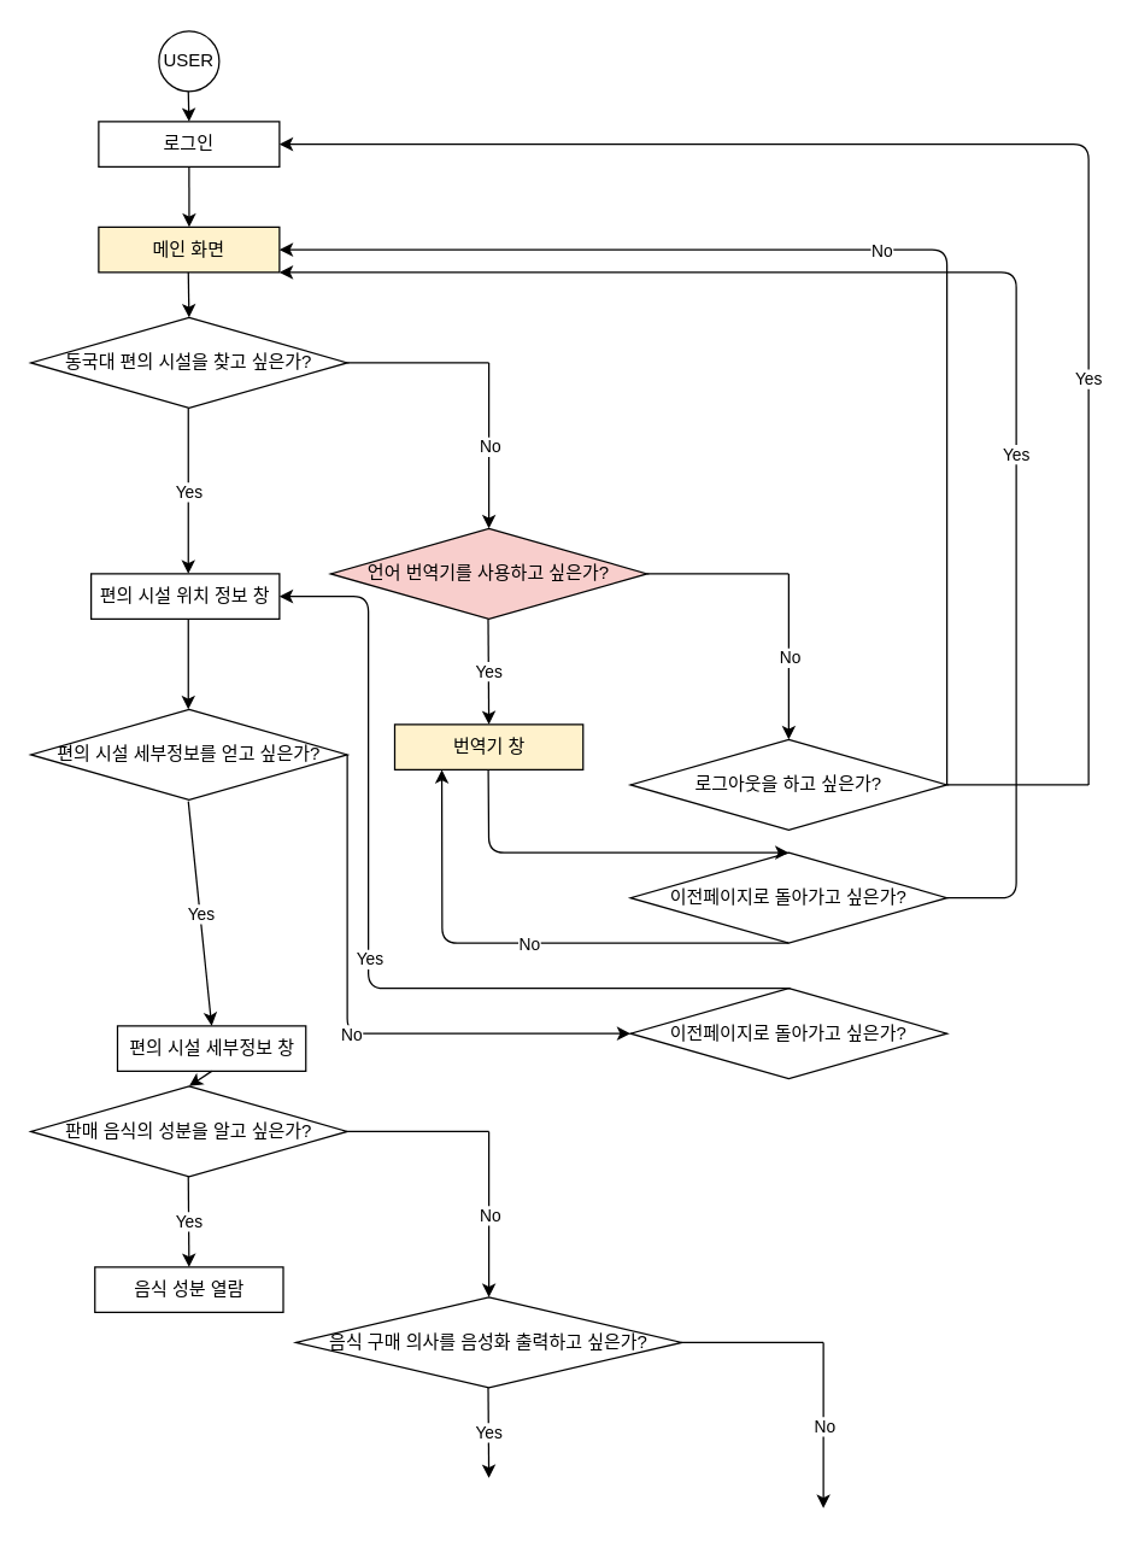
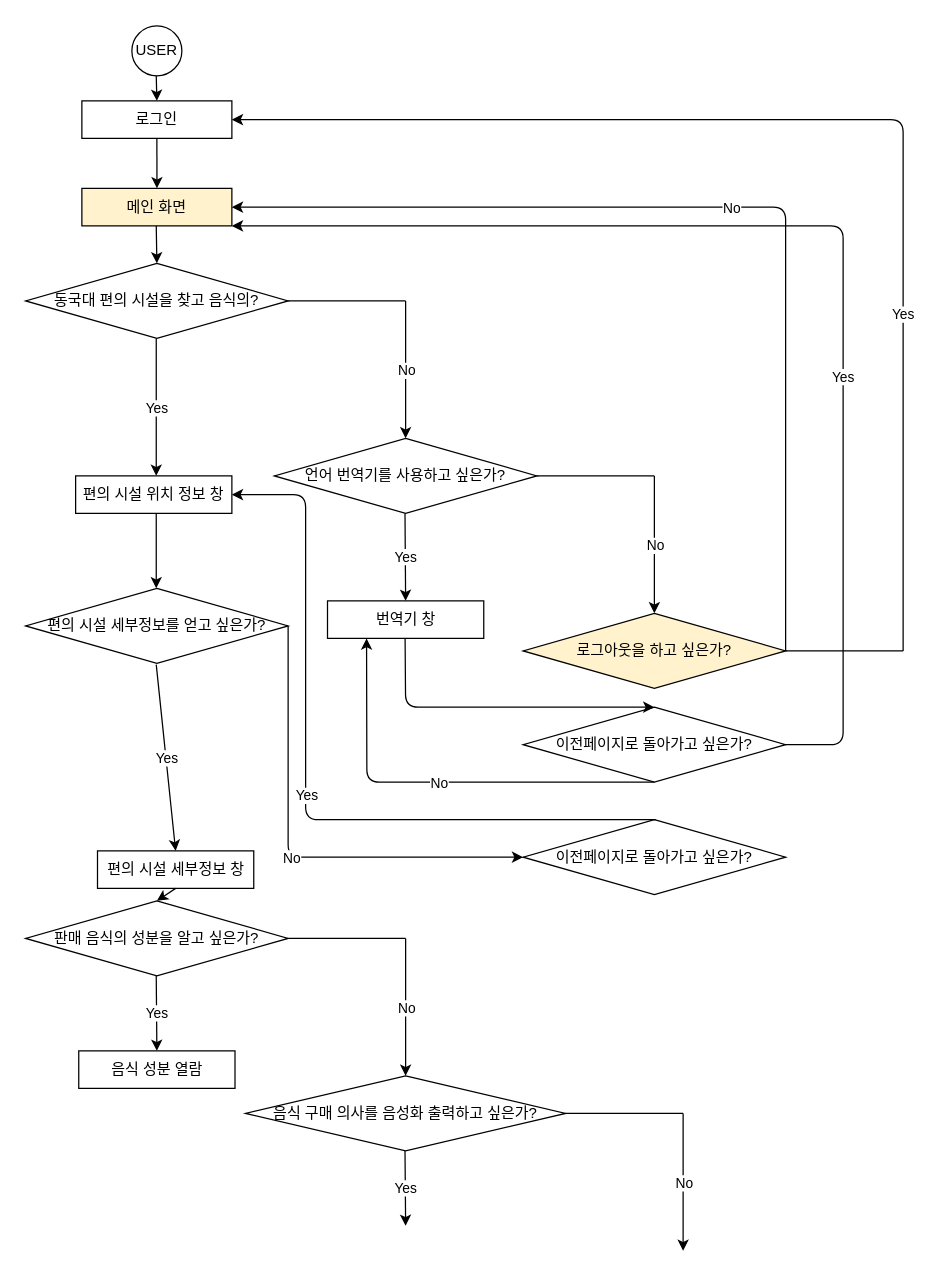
  <mxCell id="0" />
  <mxCell id="1" parent="0" />
  <mxCell id="2" value="USER" style="ellipse;whiteSpace=wrap;html=1;aspect=fixed;" vertex="1" parent="1"><mxGeometry x="105" y="20" width="40" height="40" as="geometry" /></mxCell>
  <mxCell id="3" value="로그인" style="rounded=0;whiteSpace=wrap;html=1;" vertex="1" parent="1"><mxGeometry x="65" y="80" width="120" height="30" as="geometry" /></mxCell>
- <mxCell id="4" value="동국대 편의 시설을 찾고 싶은가?" style="rhombus;whiteSpace=wrap;html=1;" vertex="1" parent="1"><mxGeometry x="20" y="210" width="210" height="60" as="geometry" /></mxCell>
+ <mxCell id="4" value="동국대 편의 시설을 찾고 음식의?" style="rhombus;whiteSpace=wrap;html=1;" vertex="1" parent="1"><mxGeometry x="20" y="210" width="210" height="60" as="geometry" /></mxCell>
  <mxCell id="5" value="" style="endArrow=classic;html=1;" edge="1" parent="1"><mxGeometry relative="1" as="geometry"><mxPoint x="124.5" y="270" as="sourcePoint" /><mxPoint x="124.5" y="380" as="targetPoint" /></mxGeometry></mxCell>
  <mxCell id="6" value="Yes" style="edgeLabel;resizable=0;html=1;align=center;verticalAlign=middle;" connectable="0" vertex="1" parent="5"><mxGeometry relative="1" as="geometry" /></mxCell>
  <mxCell id="7" value="" style="endArrow=none;html=1;exitX=1;exitY=0.5;exitDx=0;exitDy=0;" edge="1" parent="1" source="4"><mxGeometry width="50" height="50" relative="1" as="geometry"><mxPoint x="234" y="239.5" as="sourcePoint" /><mxPoint x="324" y="240" as="targetPoint" /></mxGeometry></mxCell>
  <mxCell id="8" value="" style="endArrow=classic;html=1;" edge="1" parent="1"><mxGeometry relative="1" as="geometry"><mxPoint x="324" y="240" as="sourcePoint" /><mxPoint x="324" y="350" as="targetPoint" /></mxGeometry></mxCell>
  <mxCell id="9" value="No" style="edgeLabel;resizable=0;html=1;align=center;verticalAlign=middle;" connectable="0" vertex="1" parent="8"><mxGeometry relative="1" as="geometry" /></mxCell>
  <mxCell id="10" value="편의 시설 세부정보를 얻고 싶은가?" style="rhombus;whiteSpace=wrap;html=1;" vertex="1" parent="1"><mxGeometry x="20" y="470" width="210" height="60" as="geometry" /></mxCell>
- <mxCell id="11" value="언어 번역기를 사용하고 싶은가?" style="rhombus;whiteSpace=wrap;html=1;fillColor=#f8cecc;" vertex="1" parent="1"><mxGeometry x="219" y="350" width="210" height="60" as="geometry" /></mxCell>
+ <mxCell id="11" value="언어 번역기를 사용하고 싶은가?" style="rhombus;whiteSpace=wrap;html=1;" vertex="1" parent="1"><mxGeometry x="219" y="350" width="210" height="60" as="geometry" /></mxCell>
  <mxCell id="12" value="편의 시설 위치 정보 창" style="rounded=0;whiteSpace=wrap;html=1;" vertex="1" parent="1"><mxGeometry x="60" y="380" width="125" height="30" as="geometry" /></mxCell>
  <mxCell id="13" value="" style="endArrow=classic;html=1;" edge="1" parent="1"><mxGeometry width="50" height="50" relative="1" as="geometry"><mxPoint x="124.5" y="60" as="sourcePoint" /><mxPoint x="125" y="80" as="targetPoint" /></mxGeometry></mxCell>
  <mxCell id="14" value="" style="endArrow=classic;html=1;entryX=0.5;entryY=0;entryDx=0;entryDy=0;" edge="1" parent="1" target="4"><mxGeometry width="50" height="50" relative="1" as="geometry"><mxPoint x="124.5" y="180" as="sourcePoint" /><mxPoint x="125" y="200" as="targetPoint" /></mxGeometry></mxCell>
  <mxCell id="15" value="" style="endArrow=classic;html=1;" edge="1" parent="1"><mxGeometry width="50" height="50" relative="1" as="geometry"><mxPoint x="124.5" y="410" as="sourcePoint" /><mxPoint x="124.5" y="470" as="targetPoint" /></mxGeometry></mxCell>
  <mxCell id="16" value="" style="endArrow=classic;html=1;" edge="1" parent="1"><mxGeometry relative="1" as="geometry"><mxPoint x="323.5" y="410" as="sourcePoint" /><mxPoint x="324" y="480" as="targetPoint" /></mxGeometry></mxCell>
  <mxCell id="17" value="Yes" style="edgeLabel;resizable=0;html=1;align=center;verticalAlign=middle;" connectable="0" vertex="1" parent="16"><mxGeometry relative="1" as="geometry" /></mxCell>
  <mxCell id="18" value="" style="endArrow=none;html=1;exitX=1;exitY=0.5;exitDx=0;exitDy=0;" edge="1" parent="1"><mxGeometry width="50" height="50" relative="1" as="geometry"><mxPoint x="429" y="380" as="sourcePoint" /><mxPoint x="523" y="380" as="targetPoint" /></mxGeometry></mxCell>
  <mxCell id="19" value="" style="endArrow=classic;html=1;" edge="1" parent="1"><mxGeometry relative="1" as="geometry"><mxPoint x="523" y="380" as="sourcePoint" /><mxPoint x="523" y="490" as="targetPoint" /></mxGeometry></mxCell>
  <mxCell id="20" value="No" style="edgeLabel;resizable=0;html=1;align=center;verticalAlign=middle;" connectable="0" vertex="1" parent="19"><mxGeometry relative="1" as="geometry" /></mxCell>
- <mxCell id="21" value="로그아웃을 하고 싶은가?" style="rhombus;whiteSpace=wrap;html=1;" vertex="1" parent="1"><mxGeometry x="418" y="490" width="210" height="60" as="geometry" /></mxCell>
+ <mxCell id="21" value="로그아웃을 하고 싶은가?" style="rhombus;whiteSpace=wrap;html=1;fillColor=#fff2cc;" vertex="1" parent="1"><mxGeometry x="418" y="490" width="210" height="60" as="geometry" /></mxCell>
  <mxCell id="22" value="" style="endArrow=classic;html=1;entryX=0.5;entryY=0;entryDx=0;entryDy=0;" edge="1" parent="1" target="24"><mxGeometry relative="1" as="geometry"><mxPoint x="124.5" y="531" as="sourcePoint" /><mxPoint x="124.5" y="641" as="targetPoint" /></mxGeometry></mxCell>
  <mxCell id="23" value="Yes" style="edgeLabel;resizable=0;html=1;align=center;verticalAlign=middle;" connectable="0" vertex="1" parent="22"><mxGeometry relative="1" as="geometry" /></mxCell>
  <mxCell id="24" value="편의 시설 세부정보 창" style="rounded=0;whiteSpace=wrap;html=1;" vertex="1" parent="1"><mxGeometry x="77.5" y="680" width="125" height="30" as="geometry" /></mxCell>
  <mxCell id="25" value="" style="endArrow=classic;html=1;exitX=1;exitY=0.5;exitDx=0;exitDy=0;entryX=0;entryY=0.5;entryDx=0;entryDy=0;" edge="1" parent="1" source="10" target="55"><mxGeometry relative="1" as="geometry"><mxPoint x="269" y="500" as="sourcePoint" /><mxPoint x="254" y="640" as="targetPoint" /><Array as="points"><mxPoint x="230" y="685" /></Array></mxGeometry></mxCell>
  <mxCell id="26" value="No" style="edgeLabel;resizable=0;html=1;align=center;verticalAlign=middle;" connectable="0" vertex="1" parent="25"><mxGeometry relative="1" as="geometry" /></mxCell>
  <mxCell id="27" value="이전페이지로 돌아가고 싶은가?" style="rhombus;whiteSpace=wrap;html=1;" vertex="1" parent="1"><mxGeometry x="418" y="565" width="210" height="60" as="geometry" /></mxCell>
  <mxCell id="28" value="판매 음식의 성분을 알고 싶은가?" style="rhombus;whiteSpace=wrap;html=1;" vertex="1" parent="1"><mxGeometry x="20" y="720" width="210" height="60" as="geometry" /></mxCell>
  <mxCell id="29" value="" style="endArrow=classic;html=1;exitX=0.5;exitY=1;exitDx=0;exitDy=0;" edge="1" parent="1" source="24"><mxGeometry width="50" height="50" relative="1" as="geometry"><mxPoint x="124.5" y="670" as="sourcePoint" /><mxPoint x="125" y="720" as="targetPoint" /></mxGeometry></mxCell>
  <mxCell id="30" value="음식 성분 열람" style="rounded=0;whiteSpace=wrap;html=1;" vertex="1" parent="1"><mxGeometry x="62.5" y="840" width="125" height="30" as="geometry" /></mxCell>
  <mxCell id="31" value="" style="endArrow=classic;html=1;" edge="1" parent="1"><mxGeometry relative="1" as="geometry"><mxPoint x="124.5" y="780" as="sourcePoint" /><mxPoint x="125" y="840" as="targetPoint" /></mxGeometry></mxCell>
  <mxCell id="32" value="Yes" style="edgeLabel;resizable=0;html=1;align=center;verticalAlign=middle;" connectable="0" vertex="1" parent="31"><mxGeometry relative="1" as="geometry" /></mxCell>
  <mxCell id="33" value="" style="endArrow=none;html=1;exitX=1;exitY=0.5;exitDx=0;exitDy=0;" edge="1" parent="1"><mxGeometry width="50" height="50" relative="1" as="geometry"><mxPoint x="230" y="750" as="sourcePoint" /><mxPoint x="324" y="750" as="targetPoint" /></mxGeometry></mxCell>
  <mxCell id="34" value="" style="endArrow=classic;html=1;" edge="1" parent="1"><mxGeometry relative="1" as="geometry"><mxPoint x="324" y="750" as="sourcePoint" /><mxPoint x="324" y="860" as="targetPoint" /></mxGeometry></mxCell>
  <mxCell id="35" value="No" style="edgeLabel;resizable=0;html=1;align=center;verticalAlign=middle;" connectable="0" vertex="1" parent="34"><mxGeometry relative="1" as="geometry" /></mxCell>
  <mxCell id="36" value="음식 구매 의사를 음성화 출력하고 싶은가?" style="rhombus;whiteSpace=wrap;html=1;" vertex="1" parent="1"><mxGeometry x="196" y="860" width="256" height="60" as="geometry" /></mxCell>
  <mxCell id="37" value="" style="endArrow=classic;html=1;" edge="1" parent="1"><mxGeometry relative="1" as="geometry"><mxPoint x="323.5" y="920" as="sourcePoint" /><mxPoint x="324" y="980" as="targetPoint" /></mxGeometry></mxCell>
  <mxCell id="38" value="Yes" style="edgeLabel;resizable=0;html=1;align=center;verticalAlign=middle;" connectable="0" vertex="1" parent="37"><mxGeometry relative="1" as="geometry" /></mxCell>
  <mxCell id="39" value="" style="endArrow=none;html=1;exitX=1;exitY=0.5;exitDx=0;exitDy=0;" edge="1" parent="1"><mxGeometry width="50" height="50" relative="1" as="geometry"><mxPoint x="452" y="890" as="sourcePoint" /><mxPoint x="546" y="890" as="targetPoint" /></mxGeometry></mxCell>
  <mxCell id="40" value="" style="endArrow=classic;html=1;" edge="1" parent="1"><mxGeometry relative="1" as="geometry"><mxPoint x="546" y="890" as="sourcePoint" /><mxPoint x="546" y="1000" as="targetPoint" /></mxGeometry></mxCell>
  <mxCell id="41" value="No" style="edgeLabel;resizable=0;html=1;align=center;verticalAlign=middle;" connectable="0" vertex="1" parent="40"><mxGeometry relative="1" as="geometry" /></mxCell>
  <mxCell id="42" value="" style="endArrow=none;html=1;exitX=1;exitY=0.5;exitDx=0;exitDy=0;" edge="1" parent="1"><mxGeometry width="50" height="50" relative="1" as="geometry"><mxPoint x="628" y="520" as="sourcePoint" /><mxPoint x="722" y="520" as="targetPoint" /></mxGeometry></mxCell>
  <mxCell id="43" value="" style="endArrow=classic;html=1;entryX=1;entryY=0.5;entryDx=0;entryDy=0;" edge="1" parent="1" target="3"><mxGeometry relative="1" as="geometry"><mxPoint x="722" y="520" as="sourcePoint" /><mxPoint x="722" y="80" as="targetPoint" /><Array as="points"><mxPoint x="722" y="95" /></Array></mxGeometry></mxCell>
  <mxCell id="44" value="Yes" style="edgeLabel;resizable=0;html=1;align=center;verticalAlign=middle;" connectable="0" vertex="1" parent="43"><mxGeometry relative="1" as="geometry"><mxPoint x="55.83" y="155" as="offset" /></mxGeometry></mxCell>
  <mxCell id="45" value="" style="endArrow=classic;html=1;entryX=1;entryY=0.5;entryDx=0;entryDy=0;" edge="1" parent="1" target="47"><mxGeometry relative="1" as="geometry"><mxPoint x="628" y="520" as="sourcePoint" /><mxPoint x="629" y="260" as="targetPoint" /><Array as="points"><mxPoint x="628" y="165" /></Array></mxGeometry></mxCell>
  <mxCell id="46" value="No" style="edgeLabel;resizable=0;html=1;align=center;verticalAlign=middle;" connectable="0" vertex="1" parent="45"><mxGeometry relative="1" as="geometry" /></mxCell>
  <mxCell id="47" value="메인 화면" style="rounded=0;whiteSpace=wrap;html=1;fillColor=#fff2cc;" vertex="1" parent="1"><mxGeometry x="65" y="150" width="120" height="30" as="geometry" /></mxCell>
  <mxCell id="48" value="" style="endArrow=classic;html=1;entryX=0.5;entryY=0;entryDx=0;entryDy=0;exitX=0.5;exitY=1;exitDx=0;exitDy=0;" edge="1" parent="1" source="3"><mxGeometry width="50" height="50" relative="1" as="geometry"><mxPoint x="124.58" y="120" as="sourcePoint" /><mxPoint x="125.08" y="150" as="targetPoint" /></mxGeometry></mxCell>
- <mxCell id="49" value="번역기 창" style="rounded=0;whiteSpace=wrap;html=1;fillColor=#fff2cc;" vertex="1" parent="1"><mxGeometry x="261.5" y="480" width="125" height="30" as="geometry" /></mxCell>
+ <mxCell id="49" value="번역기 창" style="rounded=0;whiteSpace=wrap;html=1;" vertex="1" parent="1"><mxGeometry x="261.5" y="480" width="125" height="30" as="geometry" /></mxCell>
  <mxCell id="50" value="" style="endArrow=classic;html=1;entryX=0.5;entryY=0;entryDx=0;entryDy=0;" edge="1" parent="1" target="27"><mxGeometry width="50" height="50" relative="1" as="geometry"><mxPoint x="323.58" y="510" as="sourcePoint" /><mxPoint x="323.58" y="580" as="targetPoint" /><Array as="points"><mxPoint x="324" y="565" /></Array></mxGeometry></mxCell>
  <mxCell id="51" value="" style="endArrow=classic;html=1;entryX=1;entryY=1;entryDx=0;entryDy=0;" edge="1" parent="1" target="47"><mxGeometry width="50" height="50" relative="1" as="geometry"><mxPoint x="628" y="595" as="sourcePoint" /><mxPoint x="678" y="545" as="targetPoint" /><Array as="points"><mxPoint x="674" y="595" /><mxPoint x="674" y="180" /></Array></mxGeometry></mxCell>
  <mxCell id="52" value="Yes" style="edgeLabel;resizable=0;html=1;align=center;verticalAlign=middle;" connectable="0" vertex="1" parent="1"><mxGeometry x="673.997" y="300" as="geometry" /></mxCell>
  <mxCell id="53" value="" style="endArrow=classic;html=1;entryX=0.25;entryY=1;entryDx=0;entryDy=0;exitX=0.5;exitY=1;exitDx=0;exitDy=0;" edge="1" parent="1" source="27" target="49"><mxGeometry relative="1" as="geometry"><mxPoint x="324" y="630" as="sourcePoint" /><mxPoint x="424" y="630" as="targetPoint" /><Array as="points"><mxPoint x="293" y="625" /></Array></mxGeometry></mxCell>
  <mxCell id="54" value="No" style="edgeLabel;resizable=0;html=1;align=center;verticalAlign=middle;" connectable="0" vertex="1" parent="53"><mxGeometry relative="1" as="geometry" /></mxCell>
  <mxCell id="55" value="이전페이지로 돌아가고 싶은가?" style="rhombus;whiteSpace=wrap;html=1;" vertex="1" parent="1"><mxGeometry x="418" y="655" width="210" height="60" as="geometry" /></mxCell>
  <mxCell id="56" value="" style="endArrow=classic;html=1;entryX=1;entryY=0.5;entryDx=0;entryDy=0;" edge="1" parent="1" target="12"><mxGeometry relative="1" as="geometry"><mxPoint x="524" y="655" as="sourcePoint" /><mxPoint x="628" y="655" as="targetPoint" /><Array as="points"><mxPoint x="244" y="655" /><mxPoint x="244" y="395" /></Array></mxGeometry></mxCell>
  <mxCell id="57" value="Yes" style="edgeLabel;resizable=0;html=1;align=center;verticalAlign=middle;" connectable="0" vertex="1" parent="56"><mxGeometry relative="1" as="geometry" /></mxCell>
